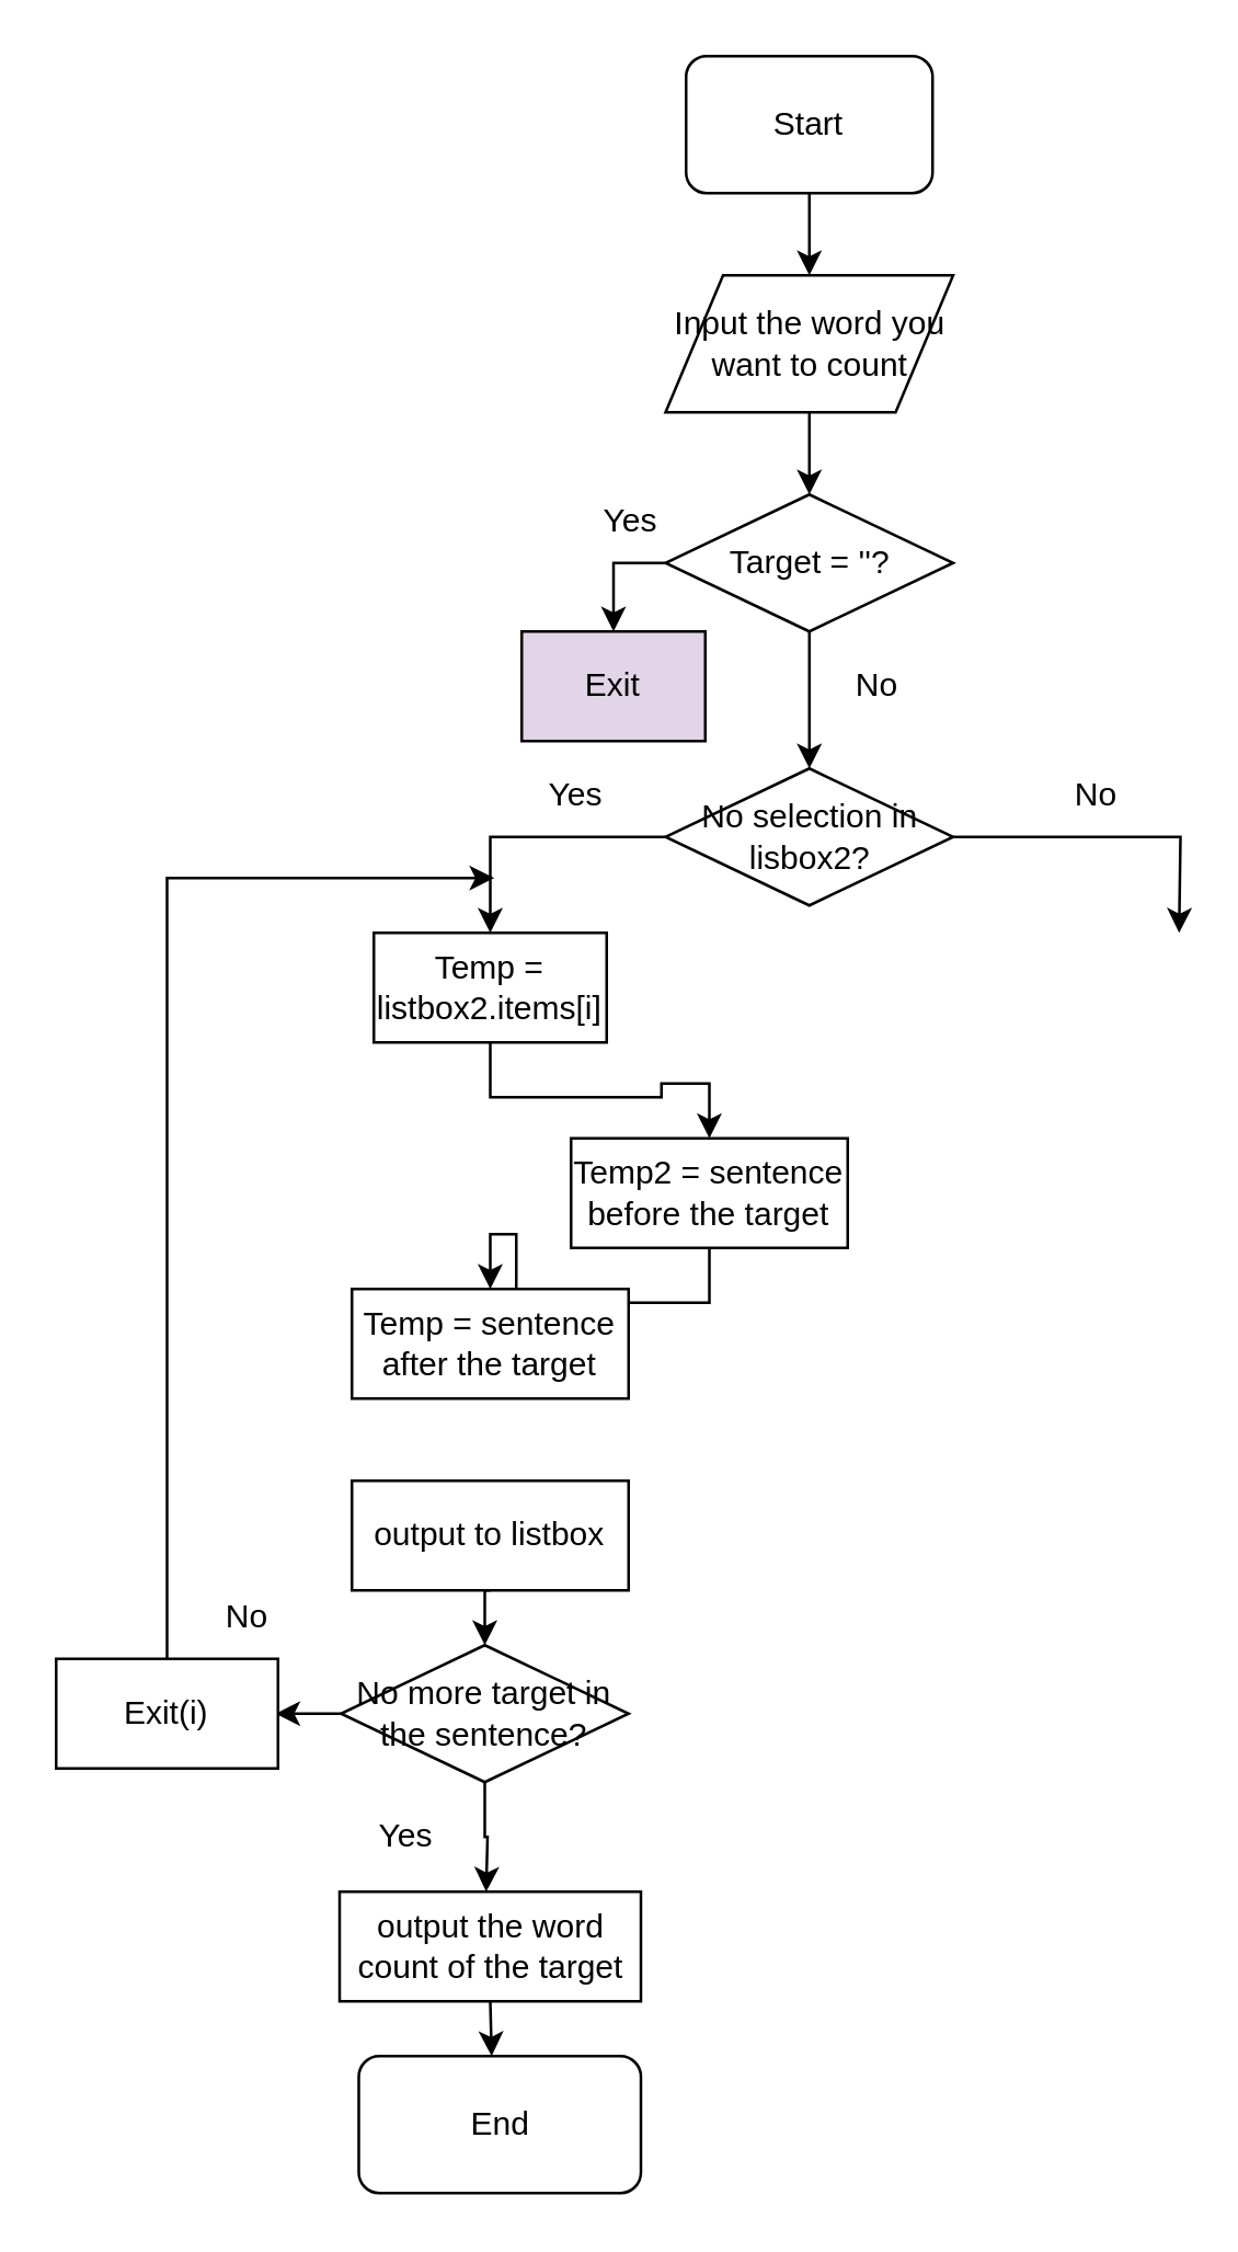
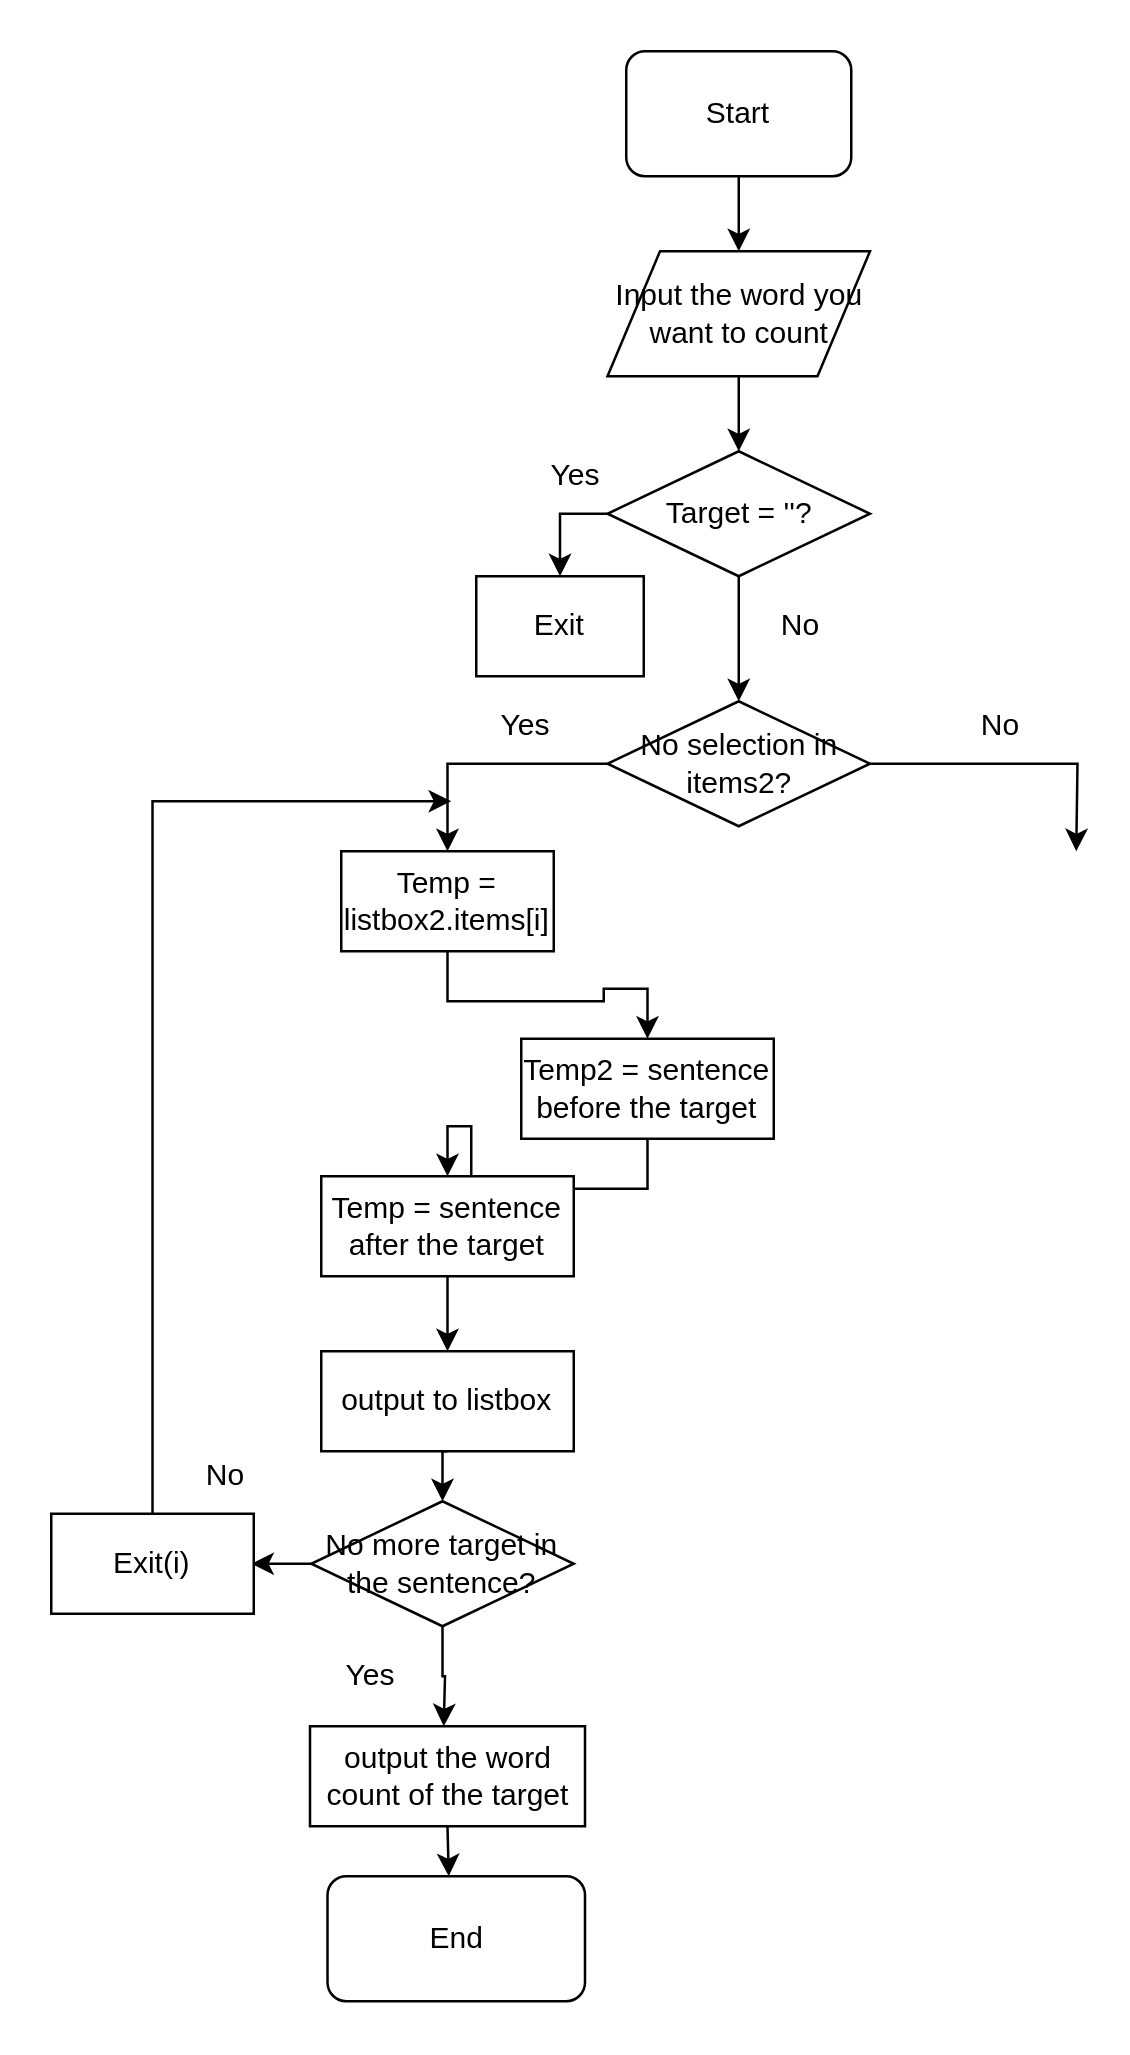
  <mxCell id="0" />
  <mxCell id="1" parent="0" />
  <mxCell id="2" style="edgeStyle=orthogonalEdgeStyle;rounded=0;orthogonalLoop=1;jettySize=auto;html=1;exitX=0.5;exitY=1;exitDx=0;exitDy=0;" edge="1" parent="1" source="3"><mxGeometry relative="1" as="geometry"><mxPoint x="295" y="100" as="targetPoint" /></mxGeometry></mxCell>
  <mxCell id="3" value="Start" style="rounded=1;whiteSpace=wrap;html=1;" vertex="1" parent="1"><mxGeometry x="250" y="20" width="90" height="50" as="geometry" /></mxCell>
  <mxCell id="4" value="" style="edgeStyle=orthogonalEdgeStyle;rounded=0;orthogonalLoop=1;jettySize=auto;html=1;" edge="1" parent="1" source="5" target="8"><mxGeometry relative="1" as="geometry" /></mxCell>
  <mxCell id="5" value="Input the word you want to count" style="shape=parallelogram;perimeter=parallelogramPerimeter;whiteSpace=wrap;html=1;" vertex="1" parent="1"><mxGeometry x="242.5" y="100" width="105" height="50" as="geometry" /></mxCell>
  <mxCell id="6" style="edgeStyle=orthogonalEdgeStyle;rounded=0;orthogonalLoop=1;jettySize=auto;html=1;exitX=0;exitY=0.5;exitDx=0;exitDy=0;entryX=0.5;entryY=0;entryDx=0;entryDy=0;" edge="1" parent="1" source="8" target="11"><mxGeometry relative="1" as="geometry"><mxPoint x="220" y="230" as="targetPoint" /></mxGeometry></mxCell>
  <mxCell id="7" style="edgeStyle=orthogonalEdgeStyle;rounded=0;orthogonalLoop=1;jettySize=auto;html=1;exitX=0.5;exitY=1;exitDx=0;exitDy=0;entryX=0.5;entryY=0;entryDx=0;entryDy=0;" edge="1" parent="1" source="8" target="14"><mxGeometry relative="1" as="geometry"><mxPoint x="295" y="280" as="targetPoint" /></mxGeometry></mxCell>
  <mxCell id="8" value="Target = ''?" style="rhombus;whiteSpace=wrap;html=1;fontFamily=Helvetica;fontSize=12;fontColor=#000000;align=center;strokeColor=#000000;fillColor=#ffffff;" vertex="1" parent="1"><mxGeometry x="242.5" y="180" width="105" height="50" as="geometry" /></mxCell>
  <mxCell id="9" value="Yes" style="text;html=1;strokeColor=none;fillColor=none;align=center;verticalAlign=middle;whiteSpace=wrap;rounded=0;" vertex="1" parent="1"><mxGeometry x="210" y="180" width="40" height="20" as="geometry" /></mxCell>
  <mxCell id="10" value="No" style="text;html=1;strokeColor=none;fillColor=none;align=center;verticalAlign=middle;whiteSpace=wrap;rounded=0;" vertex="1" parent="1"><mxGeometry x="300" y="240" width="40" height="20" as="geometry" /></mxCell>
- <mxCell id="11" value="Exit" style="rounded=0;whiteSpace=wrap;html=1;fillColor=#e1d5e7;" vertex="1" parent="1"><mxGeometry x="190" y="230" width="67" height="40" as="geometry" /></mxCell>
+ <mxCell id="11" value="Exit" style="rounded=0;whiteSpace=wrap;html=1;" vertex="1" parent="1"><mxGeometry x="190" y="230" width="67" height="40" as="geometry" /></mxCell>
  <mxCell id="12" style="edgeStyle=orthogonalEdgeStyle;rounded=0;orthogonalLoop=1;jettySize=auto;html=1;exitX=0;exitY=0.5;exitDx=0;exitDy=0;entryX=0.5;entryY=0;entryDx=0;entryDy=0;" edge="1" parent="1" source="14" target="18"><mxGeometry relative="1" as="geometry"><mxPoint x="170" y="340" as="targetPoint" /></mxGeometry></mxCell>
  <mxCell id="13" style="edgeStyle=orthogonalEdgeStyle;rounded=0;orthogonalLoop=1;jettySize=auto;html=1;exitX=1;exitY=0.5;exitDx=0;exitDy=0;" edge="1" parent="1" source="14"><mxGeometry relative="1" as="geometry"><mxPoint x="430" y="340" as="targetPoint" /></mxGeometry></mxCell>
- <mxCell id="14" value="No selection in lisbox2?" style="rhombus;whiteSpace=wrap;html=1;fontFamily=Helvetica;fontSize=12;fontColor=#000000;align=center;strokeColor=#000000;fillColor=#ffffff;" vertex="1" parent="1"><mxGeometry x="242.5" y="280" width="105" height="50" as="geometry" /></mxCell>
+ <mxCell id="14" value="No selection in items2?" style="rhombus;whiteSpace=wrap;html=1;fontFamily=Helvetica;fontSize=12;fontColor=#000000;align=center;strokeColor=#000000;fillColor=#ffffff;" vertex="1" parent="1"><mxGeometry x="242.5" y="280" width="105" height="50" as="geometry" /></mxCell>
  <mxCell id="15" value="Yes" style="text;html=1;strokeColor=none;fillColor=none;align=center;verticalAlign=middle;whiteSpace=wrap;rounded=0;" vertex="1" parent="1"><mxGeometry x="128" y="660" width="40" height="20" as="geometry" /></mxCell>
  <mxCell id="16" value="No" style="text;html=1;strokeColor=none;fillColor=none;align=center;verticalAlign=middle;whiteSpace=wrap;rounded=0;" vertex="1" parent="1"><mxGeometry x="380" y="280" width="40" height="20" as="geometry" /></mxCell>
  <mxCell id="17" value="" style="edgeStyle=orthogonalEdgeStyle;rounded=0;orthogonalLoop=1;jettySize=auto;html=1;" edge="1" parent="1" source="18" target="20"><mxGeometry relative="1" as="geometry" /></mxCell>
  <mxCell id="18" value="Temp = listbox2.items[i]" style="rounded=0;whiteSpace=wrap;html=1;" vertex="1" parent="1"><mxGeometry x="136" y="340" width="85" height="40" as="geometry" /></mxCell>
  <mxCell id="19" style="edgeStyle=orthogonalEdgeStyle;rounded=0;orthogonalLoop=1;jettySize=auto;html=1;exitX=0.5;exitY=1;exitDx=0;exitDy=0;entryX=0.5;entryY=0;entryDx=0;entryDy=0;" edge="1" parent="1" source="20" target="22"><mxGeometry relative="1" as="geometry"><mxPoint x="179" y="470" as="targetPoint" /></mxGeometry></mxCell>
  <mxCell id="20" value="Temp2 = sentence before the target" style="rounded=0;whiteSpace=wrap;html=1;" vertex="1" parent="1"><mxGeometry x="208" y="415" width="101" height="40" as="geometry" /></mxCell>
+ <mxCell id="21" style="edgeStyle=orthogonalEdgeStyle;rounded=0;orthogonalLoop=1;jettySize=auto;html=1;exitX=0.5;exitY=1;exitDx=0;exitDy=0;entryX=0.5;entryY=0;entryDx=0;entryDy=0;" edge="1" parent="1" source="22" target="24"><mxGeometry relative="1" as="geometry"><mxPoint x="179" y="540" as="targetPoint" /></mxGeometry></mxCell>
  <mxCell id="22" value="Temp = sentence after the target" style="rounded=0;whiteSpace=wrap;html=1;" vertex="1" parent="1"><mxGeometry x="128" y="470" width="101" height="40" as="geometry" /></mxCell>
  <mxCell id="23" style="edgeStyle=orthogonalEdgeStyle;rounded=0;orthogonalLoop=1;jettySize=auto;html=1;exitX=0.5;exitY=1;exitDx=0;exitDy=0;entryX=0.5;entryY=0;entryDx=0;entryDy=0;" edge="1" parent="1" source="24" target="27"><mxGeometry relative="1" as="geometry"><mxPoint x="179" y="600" as="targetPoint" /></mxGeometry></mxCell>
  <mxCell id="24" value="output to listbox" style="rounded=0;whiteSpace=wrap;html=1;" vertex="1" parent="1"><mxGeometry x="128" y="540" width="101" height="40" as="geometry" /></mxCell>
  <mxCell id="25" style="edgeStyle=orthogonalEdgeStyle;rounded=0;orthogonalLoop=1;jettySize=auto;html=1;exitX=0.5;exitY=1;exitDx=0;exitDy=0;" edge="1" parent="1" source="27"><mxGeometry relative="1" as="geometry"><mxPoint x="177" y="690" as="targetPoint" /></mxGeometry></mxCell>
  <mxCell id="26" style="edgeStyle=orthogonalEdgeStyle;rounded=0;orthogonalLoop=1;jettySize=auto;html=1;exitX=0;exitY=0.5;exitDx=0;exitDy=0;" edge="1" parent="1" source="27"><mxGeometry relative="1" as="geometry"><mxPoint x="100" y="625" as="targetPoint" /></mxGeometry></mxCell>
  <mxCell id="27" value="No more target in the sentence?" style="rhombus;whiteSpace=wrap;html=1;fontFamily=Helvetica;fontSize=12;fontColor=#000000;align=center;strokeColor=#000000;fillColor=#ffffff;" vertex="1" parent="1"><mxGeometry x="124" y="600" width="105" height="50" as="geometry" /></mxCell>
  <mxCell id="28" value="Yes" style="text;html=1;strokeColor=none;fillColor=none;align=center;verticalAlign=middle;whiteSpace=wrap;rounded=0;" vertex="1" parent="1"><mxGeometry x="190" y="280" width="40" height="20" as="geometry" /></mxCell>
  <mxCell id="29" style="edgeStyle=orthogonalEdgeStyle;rounded=0;orthogonalLoop=1;jettySize=auto;html=1;exitX=0.5;exitY=0;exitDx=0;exitDy=0;" edge="1" parent="1" source="30"><mxGeometry relative="1" as="geometry"><mxPoint x="180" y="320" as="targetPoint" /><Array as="points"><mxPoint x="61" y="320" /></Array></mxGeometry></mxCell>
  <mxCell id="30" value="Exit(i)" style="rounded=0;whiteSpace=wrap;html=1;" vertex="1" parent="1"><mxGeometry x="20" y="605" width="81" height="40" as="geometry" /></mxCell>
  <mxCell id="31" value="No" style="text;html=1;strokeColor=none;fillColor=none;align=center;verticalAlign=middle;whiteSpace=wrap;rounded=0;" vertex="1" parent="1"><mxGeometry x="70" y="580" width="40" height="20" as="geometry" /></mxCell>
  <mxCell id="32" style="edgeStyle=orthogonalEdgeStyle;rounded=0;orthogonalLoop=1;jettySize=auto;html=1;exitX=0.5;exitY=1;exitDx=0;exitDy=0;" edge="1" parent="1" source="33"><mxGeometry relative="1" as="geometry"><mxPoint x="179" y="750" as="targetPoint" /></mxGeometry></mxCell>
  <mxCell id="33" value="output the word count of the target" style="rounded=0;whiteSpace=wrap;html=1;" vertex="1" parent="1"><mxGeometry x="123.5" y="690" width="110" height="40" as="geometry" /></mxCell>
  <mxCell id="34" value="End" style="rounded=1;whiteSpace=wrap;html=1;" vertex="1" parent="1"><mxGeometry x="130.5" y="750" width="103" height="50" as="geometry" /></mxCell>
